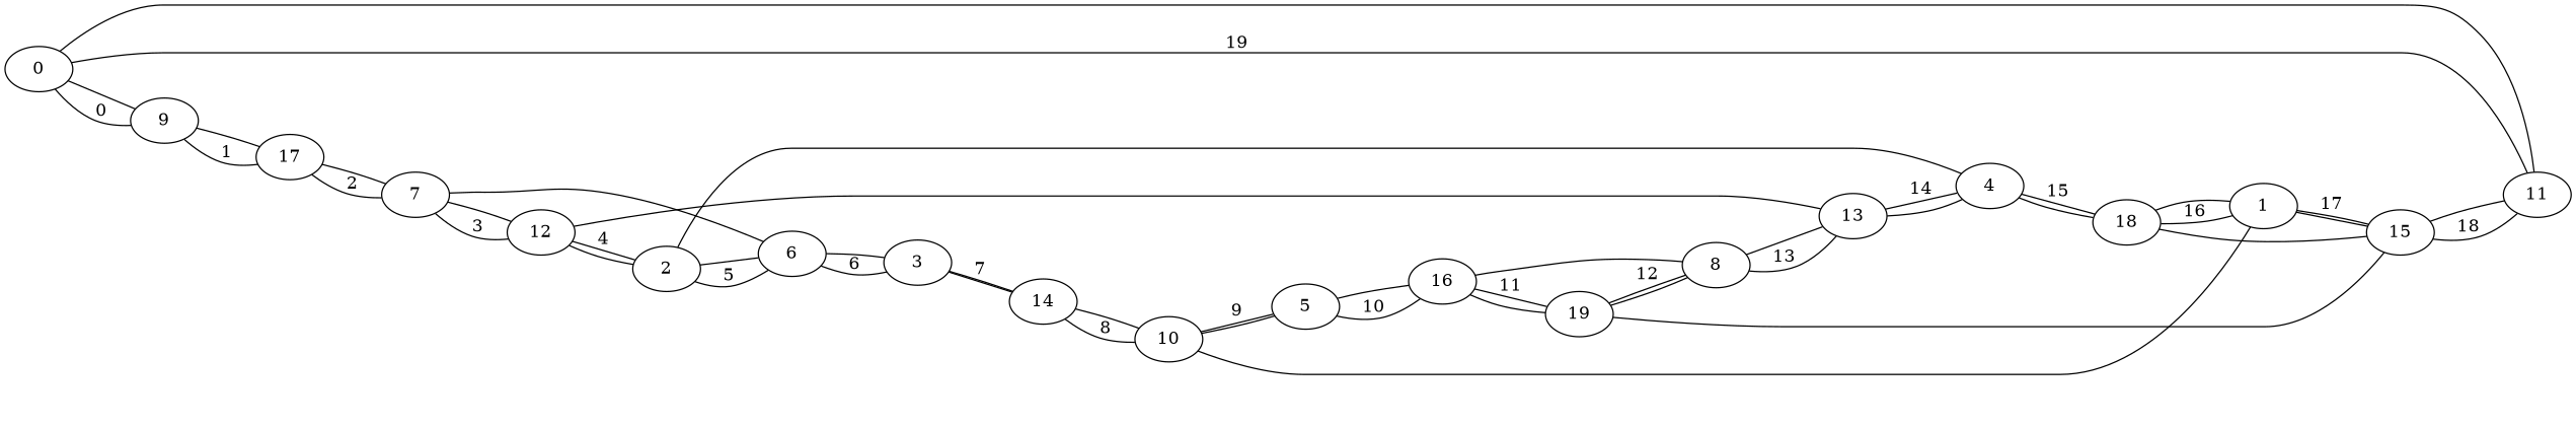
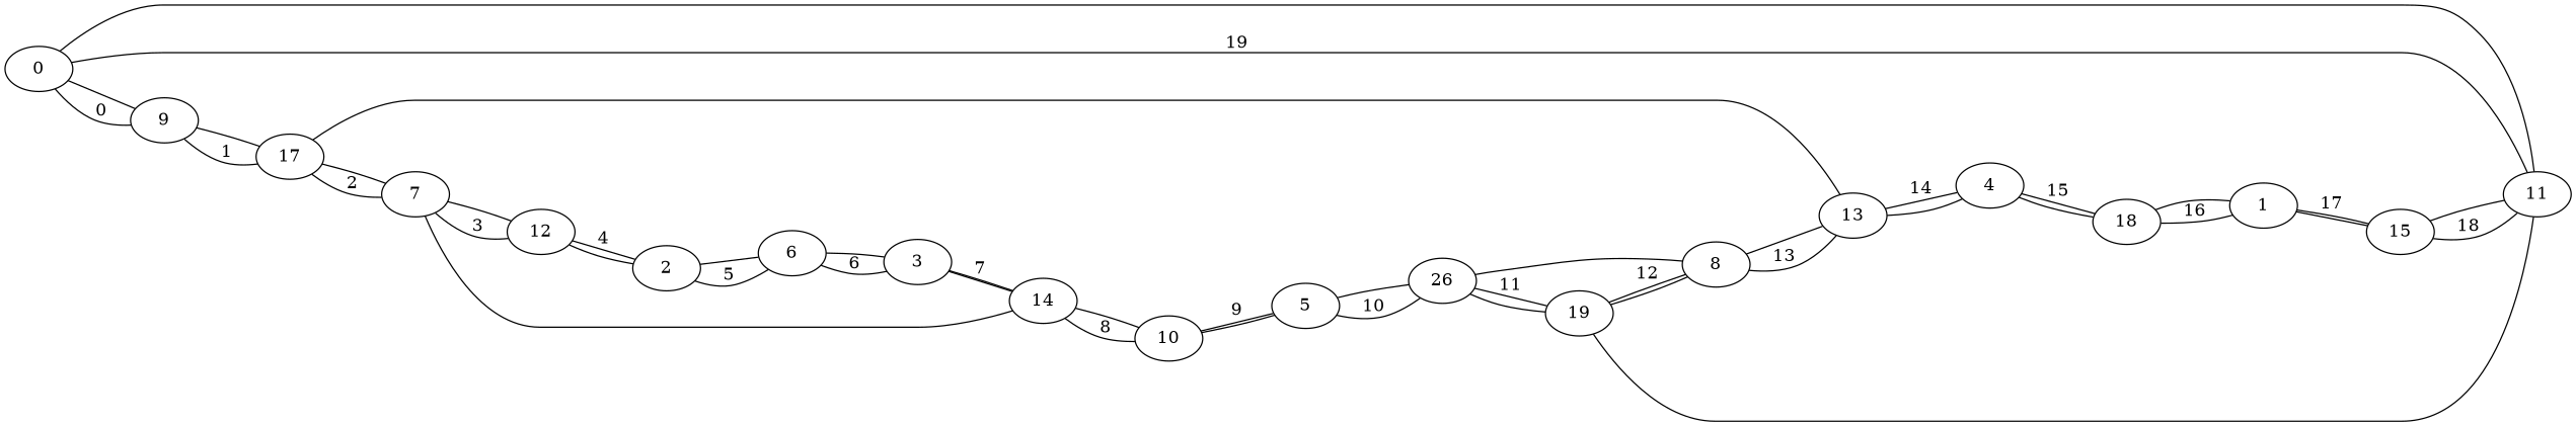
  graph {
    rankdir=LR
    0
    9
    11
    17
    15
    19
    7
    18
    8
    14
    12
    1
    10
    5
-   16
+   16 [label=26]
    2
    4
    6
    13
    3
    0 -- 9
    0 -- 9 [label=0]
    0 -- 11
    9 -- 17
    9 -- 17 [label=1]
    11 -- 0 [label=19]
    11 -- 15
-   15 -- 19
+   11 -- 19
    17 -- 7 [label=2]
    15 -- 11 [label=18]
-   15 -- 18
    19 -- 8 [label=12]
    7 -- 17
-   7 -- 6
+   7 -- 14
    7 -- 12
    7 -- 12 [label=3]
    18 -- 1 [label=16]
    8 -- 19
    8 -- 16
    8 -- 13
    8 -- 13 [label=13]
    14 -- 10 [label=8]
    12 -- 2 [label=4]
-   12 -- 13
+   17 -- 13
    1 -- 15
    1 -- 15 [label=17]
    1 -- 18
-   1 -- 10
    10 -- 14
    10 -- 5 [label=9]
    5 -- 10
    5 -- 16
    5 -- 16 [label=10]
    16 -- 19
    16 -- 19 [label=11]
    2 -- 12
-   2 -- 4
    2 -- 6
    2 -- 6 [label=5]
    4 -- 18
    4 -- 18 [label=15]
    4 -- 13
    6 -- 3 [label=6]
    13 -- 4 [label=14]
    3 -- 14
    3 -- 14 [label=7]
    3 -- 6
  }
